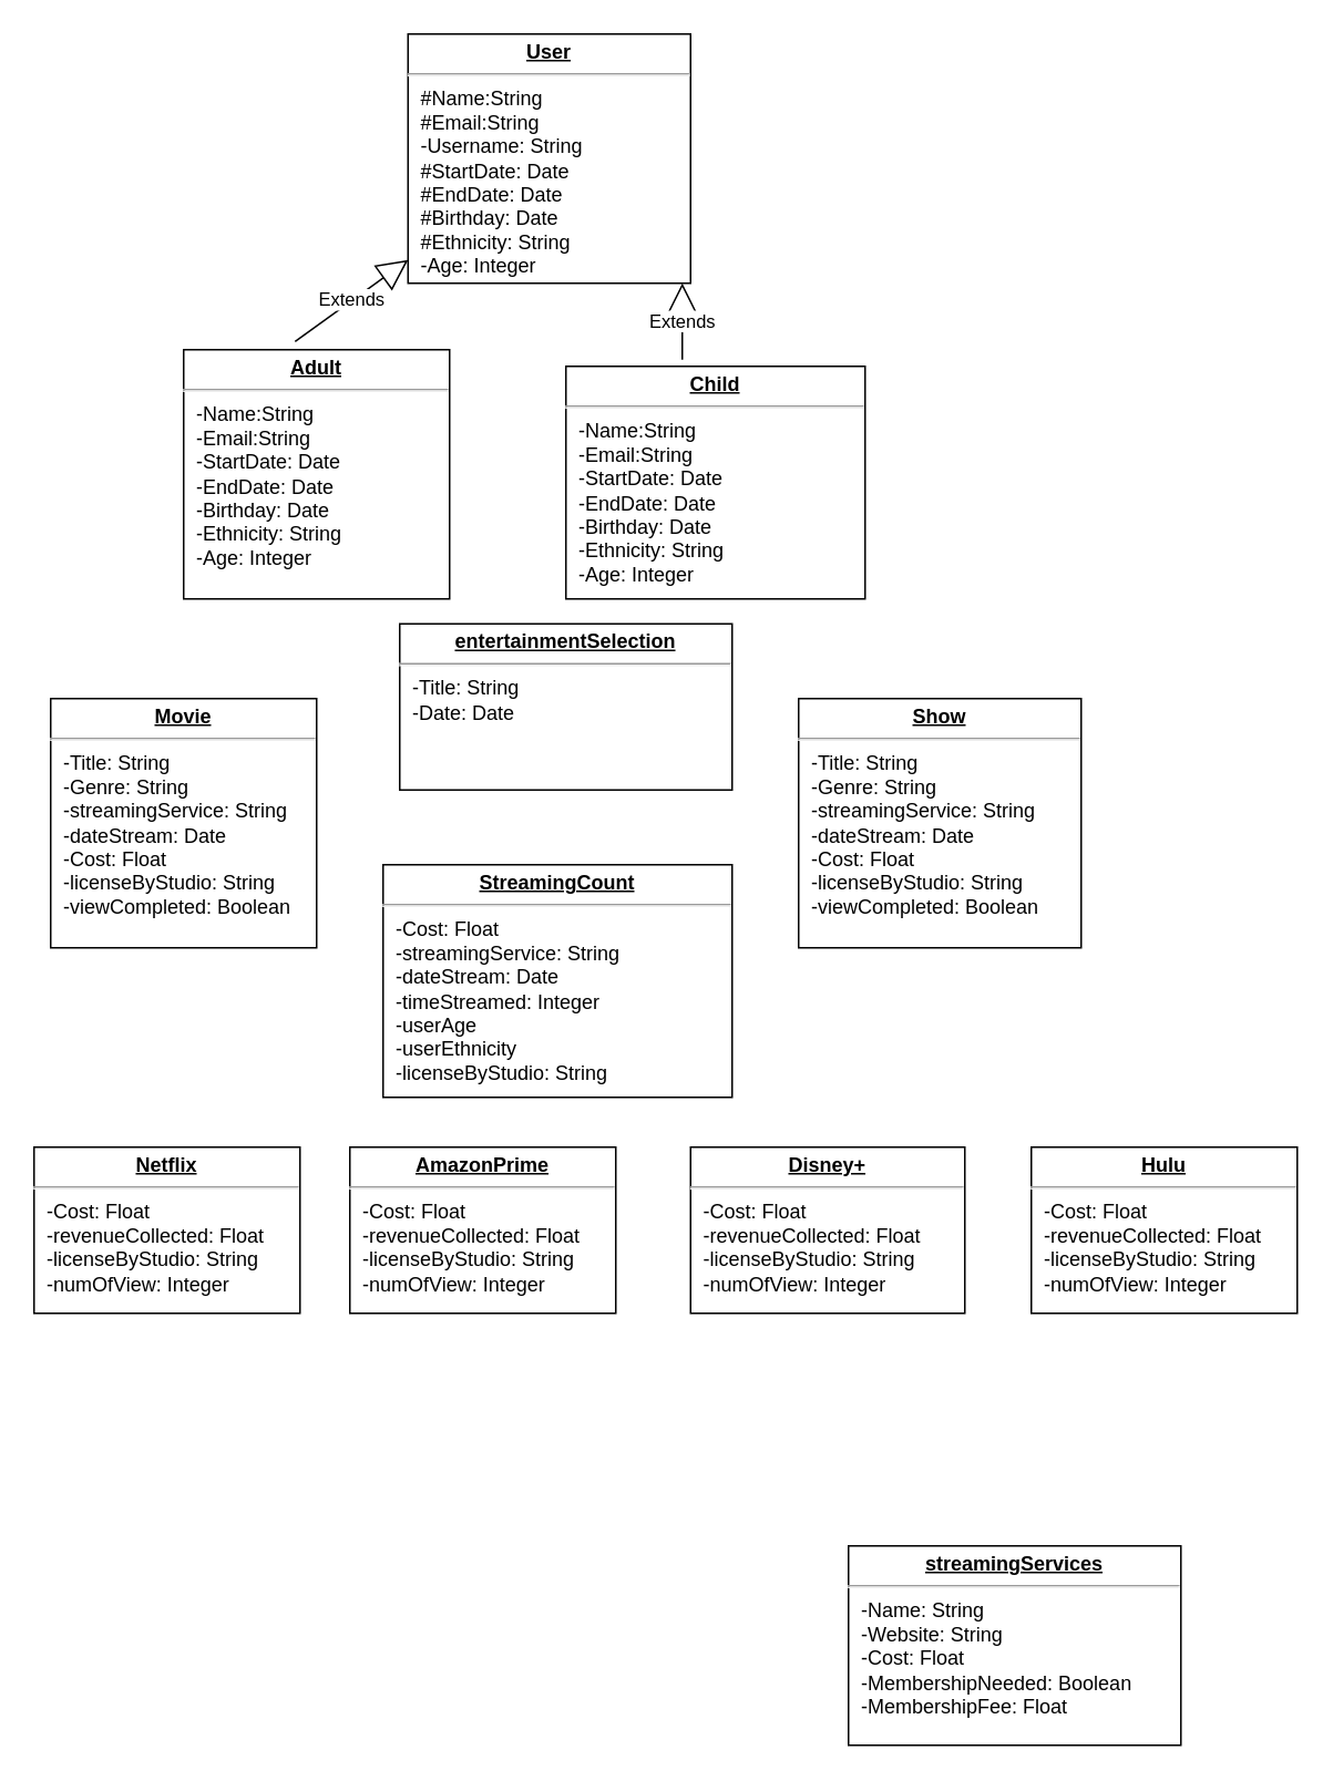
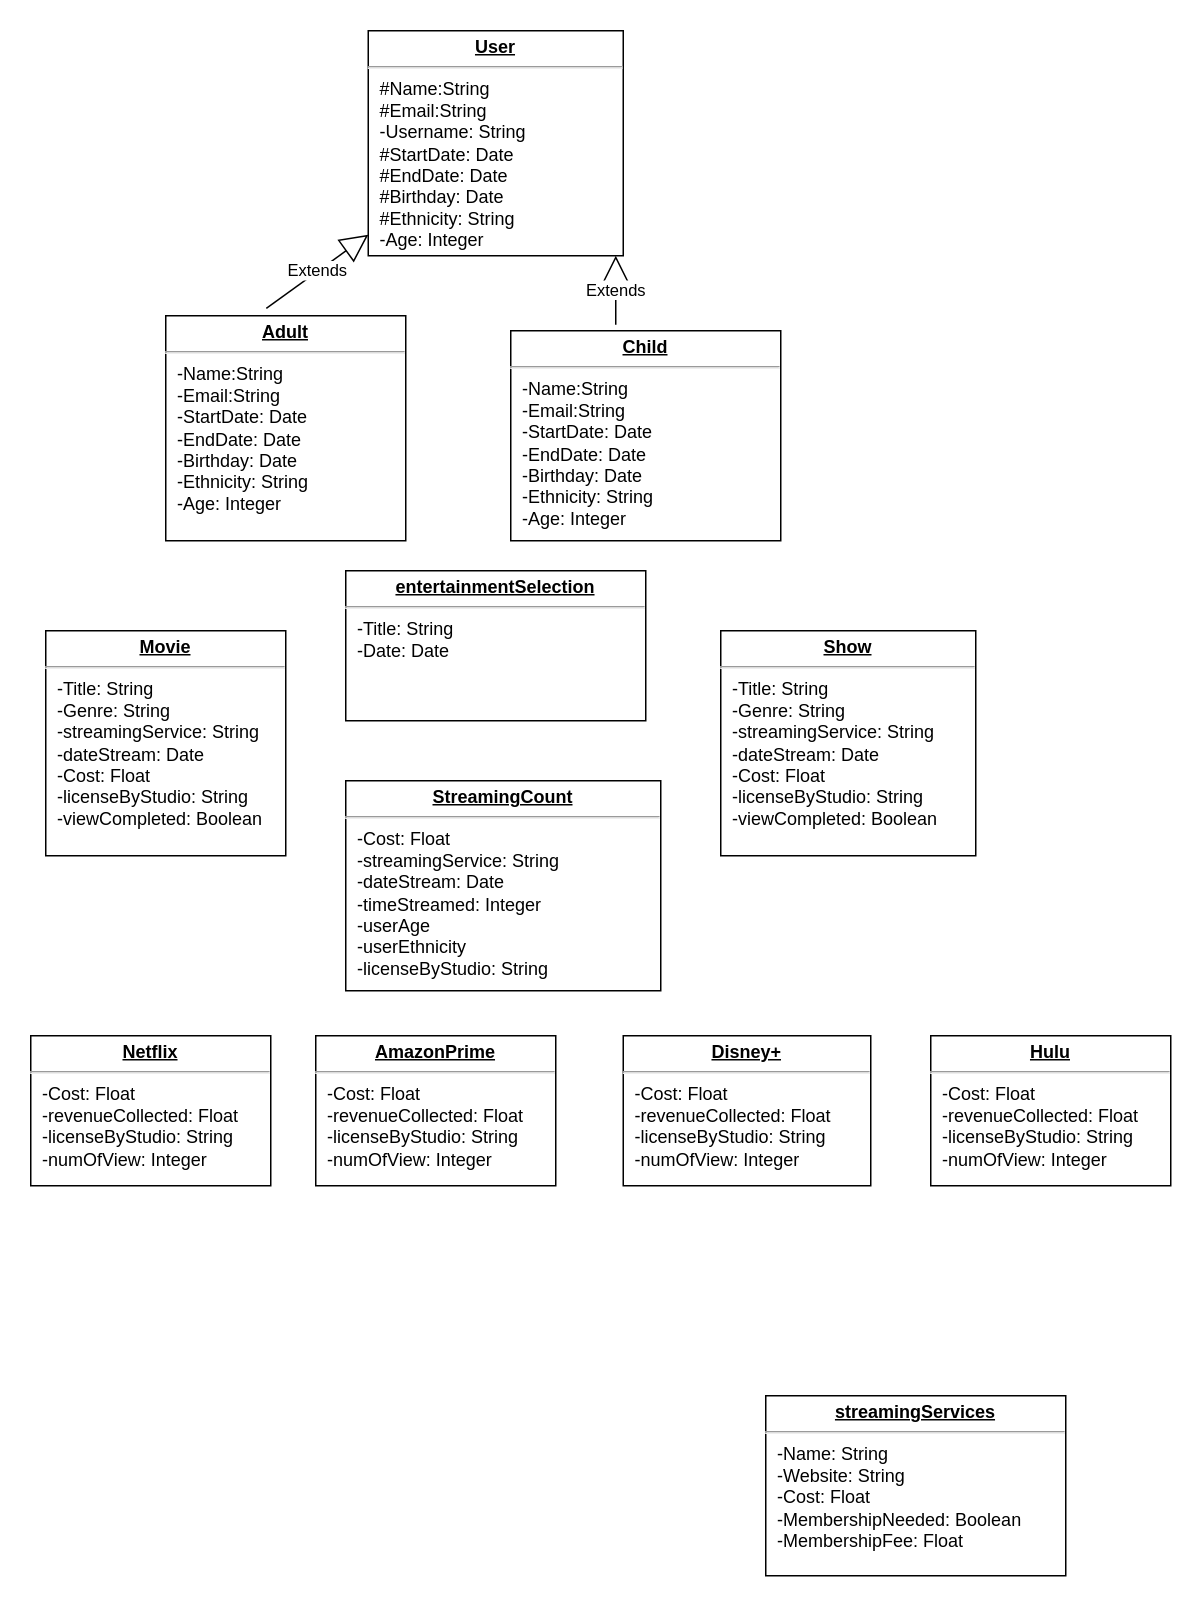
  <mxCell id="0" />
  <mxCell id="1" parent="0" />
  <mxCell id="2" value="&lt;p style=&quot;margin: 0px ; margin-top: 4px ; text-align: center ; text-decoration: underline&quot;&gt;&lt;b&gt;User&lt;/b&gt;&lt;/p&gt;&lt;hr&gt;&lt;p style=&quot;margin: 0px ; margin-left: 8px&quot;&gt;#Name:String&lt;br&gt;#Email:String&lt;/p&gt;&lt;p style=&quot;margin: 0px ; margin-left: 8px&quot;&gt;-Username: String&lt;br&gt;#StartDate: Date&lt;/p&gt;&lt;p style=&quot;margin: 0px ; margin-left: 8px&quot;&gt;#EndDate: Date&lt;/p&gt;&lt;p style=&quot;margin: 0px ; margin-left: 8px&quot;&gt;#Birthday: Date&lt;/p&gt;&lt;p style=&quot;margin: 0px ; margin-left: 8px&quot;&gt;#Ethnicity: String&lt;/p&gt;&lt;p style=&quot;margin: 0px ; margin-left: 8px&quot;&gt;-Age: Integer&lt;/p&gt;" style="verticalAlign=top;align=left;overflow=fill;fontSize=12;fontFamily=Helvetica;html=1;" parent="1" vertex="1"><mxGeometry x="245" y="20" width="170" height="150" as="geometry" /></mxCell>
  <mxCell id="3" value="&lt;p style=&quot;margin: 0px ; margin-top: 4px ; text-align: center ; text-decoration: underline&quot;&gt;&lt;b&gt;streamingServices&lt;/b&gt;&lt;/p&gt;&lt;hr&gt;&lt;p style=&quot;margin: 0px ; margin-left: 8px&quot;&gt;-Name: String&lt;br&gt;-Website: String&lt;br&gt;-Cost: Float&lt;/p&gt;&lt;p style=&quot;margin: 0px ; margin-left: 8px&quot;&gt;-MembershipNeeded: Boolean&lt;/p&gt;&lt;p style=&quot;margin: 0px ; margin-left: 8px&quot;&gt;-MembershipFee: Float&lt;/p&gt;&lt;p style=&quot;margin: 0px ; margin-left: 8px&quot;&gt;&lt;br&gt;&lt;/p&gt;" style="verticalAlign=top;align=left;overflow=fill;fontSize=12;fontFamily=Helvetica;html=1;" parent="1" vertex="1"><mxGeometry x="510" y="930" width="200" height="120" as="geometry" /></mxCell>
- <mxCell id="4" value="&lt;p style=&quot;margin: 0px ; margin-top: 4px ; text-align: center ; text-decoration: underline&quot;&gt;&lt;b&gt;entertainmentSelection&lt;/b&gt;&lt;/p&gt;&lt;hr&gt;&lt;p style=&quot;margin: 0px ; margin-left: 8px&quot;&gt;-Title: String&lt;br&gt;-Date: Date&lt;br&gt;&lt;br&gt;&lt;/p&gt;&lt;p style=&quot;margin: 0px ; margin-left: 8px&quot;&gt;&lt;br&gt;&lt;/p&gt;" style="verticalAlign=top;align=left;overflow=fill;fontSize=12;fontFamily=Helvetica;html=1;" parent="1" vertex="1"><mxGeometry x="240" y="375" width="200" height="100" as="geometry" /></mxCell>
+ <mxCell id="4" value="&lt;p style=&quot;margin: 0px ; margin-top: 4px ; text-align: center ; text-decoration: underline&quot;&gt;&lt;b&gt;entertainmentSelection&lt;/b&gt;&lt;/p&gt;&lt;hr&gt;&lt;p style=&quot;margin: 0px ; margin-left: 8px&quot;&gt;-Title: String&lt;br&gt;-Date: Date&lt;br&gt;&lt;br&gt;&lt;/p&gt;&lt;p style=&quot;margin: 0px ; margin-left: 8px&quot;&gt;&lt;br&gt;&lt;/p&gt;" style="verticalAlign=top;align=left;overflow=fill;fontSize=12;fontFamily=Helvetica;html=1;" parent="1" vertex="1"><mxGeometry x="230" y="380" width="200" height="100" as="geometry" /></mxCell>
  <mxCell id="5" value="&lt;p style=&quot;margin: 0px ; margin-top: 4px ; text-align: center ; text-decoration: underline&quot;&gt;&lt;b&gt;Adult&lt;/b&gt;&lt;/p&gt;&lt;hr&gt;&lt;p style=&quot;margin: 0px 0px 0px 8px&quot;&gt;-Name:String&lt;br&gt;-Email:String&lt;br&gt;-StartDate: Date&lt;/p&gt;&lt;p style=&quot;margin: 0px 0px 0px 8px&quot;&gt;-EndDate: Date&lt;/p&gt;&lt;p style=&quot;margin: 0px 0px 0px 8px&quot;&gt;-Birthday: Date&lt;/p&gt;&lt;p style=&quot;margin: 0px 0px 0px 8px&quot;&gt;-Ethnicity: String&lt;/p&gt;&lt;p style=&quot;margin: 0px 0px 0px 8px&quot;&gt;-Age: Integer&lt;/p&gt;" style="verticalAlign=top;align=left;overflow=fill;fontSize=12;fontFamily=Helvetica;html=1;" vertex="1" parent="1"><mxGeometry x="110" y="210" width="160" height="150" as="geometry" /></mxCell>
  <mxCell id="6" value="&lt;p style=&quot;margin: 0px ; margin-top: 4px ; text-align: center ; text-decoration: underline&quot;&gt;&lt;b&gt;Child&lt;/b&gt;&lt;/p&gt;&lt;hr&gt;&lt;p style=&quot;margin: 0px 0px 0px 8px&quot;&gt;-Name:String&lt;br&gt;-Email:String&lt;br&gt;-StartDate: Date&lt;/p&gt;&lt;p style=&quot;margin: 0px 0px 0px 8px&quot;&gt;-EndDate: Date&lt;/p&gt;&lt;p style=&quot;margin: 0px 0px 0px 8px&quot;&gt;-Birthday: Date&lt;/p&gt;&lt;p style=&quot;margin: 0px 0px 0px 8px&quot;&gt;-Ethnicity: String&lt;/p&gt;&lt;p style=&quot;margin: 0px 0px 0px 8px&quot;&gt;-Age: Integer&lt;/p&gt;" style="verticalAlign=top;align=left;overflow=fill;fontSize=12;fontFamily=Helvetica;html=1;" vertex="1" parent="1"><mxGeometry x="340" y="220" width="180" height="140" as="geometry" /></mxCell>
  <mxCell id="7" value="&lt;p style=&quot;margin: 0px ; margin-top: 4px ; text-align: center ; text-decoration: underline&quot;&gt;&lt;b&gt;Netflix&lt;/b&gt;&lt;/p&gt;&lt;hr&gt;&lt;p style=&quot;margin: 0px ; margin-left: 8px&quot;&gt;-Cost: Float&lt;/p&gt;&lt;p style=&quot;margin: 0px ; margin-left: 8px&quot;&gt;-revenueCollected: Float&lt;/p&gt;&lt;p style=&quot;margin: 0px ; margin-left: 8px&quot;&gt;-licenseByStudio: String&lt;/p&gt;&lt;p style=&quot;margin: 0px ; margin-left: 8px&quot;&gt;-numOfView: Integer&lt;/p&gt;" style="verticalAlign=top;align=left;overflow=fill;fontSize=12;fontFamily=Helvetica;html=1;" vertex="1" parent="1"><mxGeometry x="20" y="690" width="160" height="100" as="geometry" /></mxCell>
  <mxCell id="8" value="&lt;p style=&quot;margin: 0px ; margin-top: 4px ; text-align: center ; text-decoration: underline&quot;&gt;&lt;b&gt;AmazonPrime&lt;/b&gt;&lt;/p&gt;&lt;hr&gt;&lt;p style=&quot;margin: 0px 0px 0px 8px&quot;&gt;-Cost: Float&lt;/p&gt;&lt;p style=&quot;margin: 0px 0px 0px 8px&quot;&gt;-revenueCollected: Float&lt;/p&gt;&lt;p style=&quot;margin: 0px 0px 0px 8px&quot;&gt;-licenseByStudio: String&lt;/p&gt;&lt;p style=&quot;margin: 0px 0px 0px 8px&quot;&gt;-numOfView: Integer&lt;br&gt;&lt;/p&gt;&lt;p style=&quot;margin: 0px 0px 0px 8px&quot;&gt;&lt;br&gt;&lt;/p&gt;" style="verticalAlign=top;align=left;overflow=fill;fontSize=12;fontFamily=Helvetica;html=1;" vertex="1" parent="1"><mxGeometry x="210" y="690" width="160" height="100" as="geometry" /></mxCell>
  <mxCell id="9" value="&lt;p style=&quot;margin: 0px ; margin-top: 4px ; text-align: center ; text-decoration: underline&quot;&gt;&lt;b&gt;Disney+&lt;/b&gt;&lt;/p&gt;&lt;hr&gt;&lt;p style=&quot;margin: 0px 0px 0px 8px&quot;&gt;-Cost: Float&lt;/p&gt;&lt;p style=&quot;margin: 0px 0px 0px 8px&quot;&gt;-revenueCollected: Float&lt;/p&gt;&lt;p style=&quot;margin: 0px 0px 0px 8px&quot;&gt;-licenseByStudio: String&lt;/p&gt;&lt;p style=&quot;margin: 0px 0px 0px 8px&quot;&gt;-numOfView: Integer&lt;/p&gt;" style="verticalAlign=top;align=left;overflow=fill;fontSize=12;fontFamily=Helvetica;html=1;" vertex="1" parent="1"><mxGeometry x="415" y="690" width="165" height="100" as="geometry" /></mxCell>
  <mxCell id="10" value="&lt;p style=&quot;margin: 0px ; margin-top: 4px ; text-align: center ; text-decoration: underline&quot;&gt;&lt;b&gt;Hulu&lt;/b&gt;&lt;/p&gt;&lt;hr&gt;&lt;p style=&quot;margin: 0px 0px 0px 8px&quot;&gt;-Cost: Float&lt;/p&gt;&lt;p style=&quot;margin: 0px 0px 0px 8px&quot;&gt;-revenueCollected: Float&lt;/p&gt;&lt;p style=&quot;margin: 0px 0px 0px 8px&quot;&gt;-licenseByStudio: String&lt;/p&gt;&lt;p style=&quot;margin: 0px 0px 0px 8px&quot;&gt;-numOfView: Integer&lt;/p&gt;" style="verticalAlign=top;align=left;overflow=fill;fontSize=12;fontFamily=Helvetica;html=1;" vertex="1" parent="1"><mxGeometry x="620" y="690" width="160" height="100" as="geometry" /></mxCell>
  <mxCell id="11" value="Extends" style="endArrow=block;endSize=16;endFill=0;html=1;exitX=0.419;exitY=-0.033;exitDx=0;exitDy=0;exitPerimeter=0;entryX=0;entryY=0.907;entryDx=0;entryDy=0;entryPerimeter=0;" edge="1" parent="1" source="5" target="2"><mxGeometry width="160" relative="1" as="geometry"><mxPoint x="180" y="160" as="sourcePoint" /><mxPoint x="340" y="160" as="targetPoint" /></mxGeometry></mxCell>
  <mxCell id="12" value="Extends" style="endArrow=block;endSize=16;endFill=0;html=1;" edge="1" parent="1"><mxGeometry width="160" relative="1" as="geometry"><mxPoint x="410" y="216" as="sourcePoint" /><mxPoint x="410" y="170" as="targetPoint" /></mxGeometry></mxCell>
  <mxCell id="13" value="&lt;p style=&quot;margin: 0px ; margin-top: 4px ; text-align: center ; text-decoration: underline&quot;&gt;&lt;b&gt;Movie&lt;/b&gt;&lt;/p&gt;&lt;hr&gt;&lt;p style=&quot;margin: 0px ; margin-left: 8px&quot;&gt;-Title: String&lt;/p&gt;&lt;p style=&quot;margin: 0px ; margin-left: 8px&quot;&gt;-Genre: String&lt;/p&gt;&lt;p style=&quot;margin: 0px ; margin-left: 8px&quot;&gt;-streamingService: String&lt;/p&gt;&lt;p style=&quot;margin: 0px ; margin-left: 8px&quot;&gt;-dateStream: Date&lt;/p&gt;&lt;p style=&quot;margin: 0px ; margin-left: 8px&quot;&gt;-Cost: Float&lt;/p&gt;&lt;p style=&quot;margin: 0px ; margin-left: 8px&quot;&gt;-licenseByStudio: String&lt;/p&gt;&lt;p style=&quot;margin: 0px ; margin-left: 8px&quot;&gt;-viewCompleted: Boolean&lt;/p&gt;" style="verticalAlign=top;align=left;overflow=fill;fontSize=12;fontFamily=Helvetica;html=1;" vertex="1" parent="1"><mxGeometry x="30" y="420" width="160" height="150" as="geometry" /></mxCell>
  <mxCell id="14" value="&lt;p style=&quot;margin: 0px ; margin-top: 4px ; text-align: center ; text-decoration: underline&quot;&gt;&lt;b&gt;Show&lt;/b&gt;&lt;/p&gt;&lt;hr&gt;&lt;p style=&quot;margin: 0px ; margin-left: 8px&quot;&gt;-Title: String&lt;br&gt;&lt;/p&gt;&lt;p style=&quot;margin: 0px 0px 0px 8px&quot;&gt;-Genre: String&lt;/p&gt;&lt;p style=&quot;margin: 0px 0px 0px 8px&quot;&gt;-streamingService: String&lt;/p&gt;&lt;p style=&quot;margin: 0px 0px 0px 8px&quot;&gt;-dateStream: Date&lt;/p&gt;&lt;p style=&quot;margin: 0px 0px 0px 8px&quot;&gt;-Cost: Float&lt;/p&gt;&lt;p style=&quot;margin: 0px 0px 0px 8px&quot;&gt;-licenseByStudio: String&lt;/p&gt;&lt;p style=&quot;margin: 0px 0px 0px 8px&quot;&gt;-viewCompleted: Boolean&lt;br&gt;&lt;/p&gt;" style="verticalAlign=top;align=left;overflow=fill;fontSize=12;fontFamily=Helvetica;html=1;" vertex="1" parent="1"><mxGeometry x="480" y="420" width="170" height="150" as="geometry" /></mxCell>
  <mxCell id="15" value="&lt;p style=&quot;margin: 0px ; margin-top: 4px ; text-align: center ; text-decoration: underline&quot;&gt;&lt;b&gt;StreamingCount&lt;/b&gt;&lt;/p&gt;&lt;hr&gt;&lt;p style=&quot;margin: 0px ; margin-left: 8px&quot;&gt;-Cost: Float&lt;/p&gt;&lt;p style=&quot;margin: 0px ; margin-left: 8px&quot;&gt;-streamingService: String&lt;br&gt;&lt;/p&gt;&lt;p style=&quot;margin: 0px ; margin-left: 8px&quot;&gt;-dateStream: Date&lt;/p&gt;&lt;p style=&quot;margin: 0px ; margin-left: 8px&quot;&gt;-timeStreamed: Integer&lt;/p&gt;&lt;p style=&quot;margin: 0px ; margin-left: 8px&quot;&gt;-userAge&lt;/p&gt;&lt;p style=&quot;margin: 0px ; margin-left: 8px&quot;&gt;-userEthnicity&lt;/p&gt;&lt;p style=&quot;margin: 0px ; margin-left: 8px&quot;&gt;-licenseByStudio: String&lt;/p&gt;&lt;p style=&quot;margin: 0px ; margin-left: 8px&quot;&gt;&lt;br&gt;&lt;/p&gt;" style="verticalAlign=top;align=left;overflow=fill;fontSize=12;fontFamily=Helvetica;html=1;" vertex="1" parent="1"><mxGeometry x="230" y="520" width="210" height="140" as="geometry" /></mxCell>
